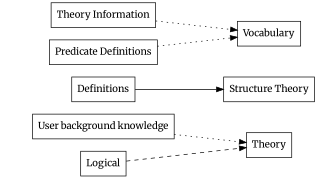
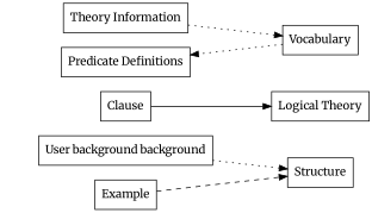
  digraph {
    fontname=Merriweather
    rankdir=LR
    ranksep=1
    node [fontname=Merriweather shape=box]
    edge [fontname=Merriweather style=dotted]
    n1 [label="Theory Information"]
    n2 [label="Predicate Definitions"]
-   n3 [label="User background knowledge"]
-   n4 [label=Definitions]
-   n5 [label=Logical]
+   n3 [label="User background background"]
+   n4 [label=Clause]
+   n5 [label=Example]
    n6 [label=Vocabulary]
-   n7 [label="Structure Theory"]
-   n8 [label=Theory]
+   n7 [label="Logical Theory"]
+   n8 [label=Structure]
    subgraph sub_1 {
      rank=same
      n1
      n2
      n3
      n4
      n5
    }
    subgraph sub_2 {
      rank=same
      n6
      n7
      n8
    }
    n1 -> n6
    n2 -> n3 [arrowhead=none style=invisible]
-   n2 -> n6
+   n6 -> n2
    n3 -> n8
    n4 -> n5 [arrowhead=none style=invisible]
    n4 -> n7 [style=solid]
    n5 -> n8 [style=dashed]
  }
